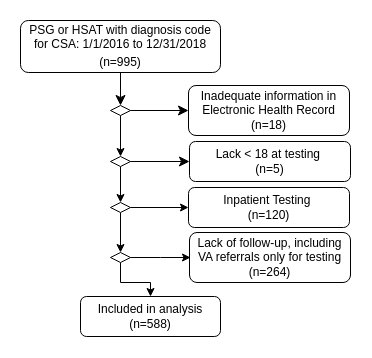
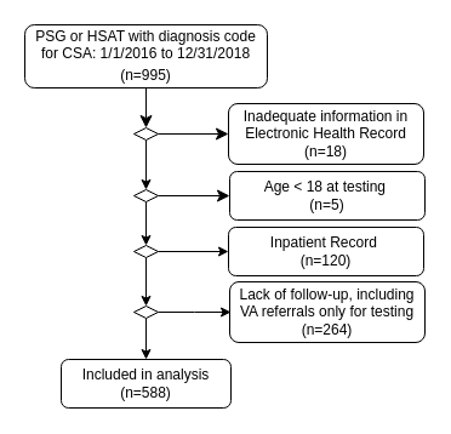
  <mxCell id="0" />
  <mxCell id="1" parent="0" />
  <mxCell id="2" value="" style="rounded=0;html=1;jettySize=auto;orthogonalLoop=1;fontSize=11;endArrow=classic;endFill=1;endSize=8;strokeWidth=1;shadow=0;labelBackgroundColor=none;edgeStyle=orthogonalEdgeStyle;" parent="1" source="3" target="6" edge="1"><mxGeometry relative="1" as="geometry" /></mxCell>
  <mxCell id="3" value="PSG or HSAT with diagnosis code for CSA:&amp;nbsp;1/1/2016 to 12/31/2018 &lt;br&gt;(n=995)&lt;span style=&quot;font-size: medium; text-align: start;&quot;&gt;&lt;/span&gt;" style="rounded=1;whiteSpace=wrap;html=1;fontSize=12;glass=0;strokeWidth=1;shadow=0;" parent="1" vertex="1"><mxGeometry x="20" y="20" width="200" height="52" as="geometry" /></mxCell>
  <mxCell id="4" value="" style="edgeStyle=orthogonalEdgeStyle;rounded=0;html=1;jettySize=auto;orthogonalLoop=1;fontSize=11;endArrow=classic;endFill=1;endSize=8;strokeWidth=1;shadow=0;labelBackgroundColor=none;" parent="1" source="6" target="7" edge="1"><mxGeometry y="10" relative="1" as="geometry"><mxPoint as="offset" /></mxGeometry></mxCell>
  <mxCell id="5" value="" style="edgeStyle=orthogonalEdgeStyle;rounded=0;orthogonalLoop=1;jettySize=auto;html=1;fontSize=12;endArrow=classic;endFill=1;" parent="1" source="6" target="12" edge="1"><mxGeometry relative="1" as="geometry" /></mxCell>
  <mxCell id="6" value="" style="rhombus;whiteSpace=wrap;html=1;shadow=0;fontFamily=Helvetica;fontSize=12;align=center;strokeWidth=1;spacing=6;spacingTop=-4;rounded=0;" parent="1" vertex="1"><mxGeometry x="110" y="105" width="20" height="10" as="geometry" /></mxCell>
  <mxCell id="7" value="&lt;p style=&quot;margin: 0in; font-size: 12px; font-family: Calibri, sans-serif;&quot; align=&quot;center&quot; class=&quot;MsoNoSpacing&quot;&gt;Inadequate information in Electronic Health Record (n=18)&lt;br&gt;&lt;/p&gt;" style="rounded=1;whiteSpace=wrap;html=1;fontSize=12;glass=0;strokeWidth=1;shadow=0;" parent="1" vertex="1"><mxGeometry x="188" y="85" width="161" height="50" as="geometry" /></mxCell>
- <mxCell id="8" value="Included in analysis (n=588)" style="rounded=1;whiteSpace=wrap;html=1;fontSize=12;glass=0;strokeWidth=1;shadow=0;" parent="1" vertex="1"><mxGeometry x="80" y="296" width="140" height="40" as="geometry" /></mxCell>
+ <mxCell id="8" value="Included in analysis (n=588)" style="rounded=1;whiteSpace=wrap;html=1;fontSize=12;glass=0;strokeWidth=1;shadow=0;" parent="1" vertex="1"><mxGeometry x="50" y="296" width="140" height="40" as="geometry" /></mxCell>
  <mxCell id="9" value="&lt;p style=&quot;margin: 0in; font-family: Calibri, sans-serif;&quot; align=&quot;center&quot; class=&quot;MsoNoSpacing&quot;&gt;Lack of follow-up, including VA referrals only for testing (n=264)&lt;/p&gt;" style="rounded=1;whiteSpace=wrap;html=1;fontSize=12;glass=0;strokeWidth=1;shadow=0;" parent="1" vertex="1"><mxGeometry x="189" y="232" width="161" height="50" as="geometry" /></mxCell>
  <mxCell id="10" value="" style="edgeStyle=orthogonalEdgeStyle;rounded=0;html=1;jettySize=auto;orthogonalLoop=1;fontSize=11;endArrow=classic;endFill=1;endSize=8;strokeWidth=1;shadow=0;labelBackgroundColor=none;" parent="1" source="12" target="13" edge="1"><mxGeometry y="10" relative="1" as="geometry"><mxPoint as="offset" /></mxGeometry></mxCell>
  <mxCell id="11" value="" style="edgeStyle=orthogonalEdgeStyle;rounded=0;orthogonalLoop=1;jettySize=auto;html=1;fontSize=12;endArrow=classic;endFill=1;" edge="1" parent="1" source="12" target="20"><mxGeometry relative="1" as="geometry" /></mxCell>
  <mxCell id="12" value="" style="rhombus;whiteSpace=wrap;html=1;shadow=0;fontFamily=Helvetica;fontSize=12;align=center;strokeWidth=1;spacing=6;spacingTop=-4;rounded=0;" parent="1" vertex="1"><mxGeometry x="110" y="156" width="20" height="10" as="geometry" /></mxCell>
- <mxCell id="13" value="&lt;p style=&quot;margin: 0in; font-size: 12px; font-family: Calibri, sans-serif;&quot; align=&quot;center&quot; class=&quot;MsoNoSpacing&quot;&gt;Lack &amp;lt; 18 at testing&amp;nbsp;&lt;/p&gt;&lt;p style=&quot;margin: 0in; font-size: 12px; font-family: Calibri, sans-serif;&quot; align=&quot;center&quot; class=&quot;MsoNoSpacing&quot;&gt;(n=5)&lt;/p&gt;" style="rounded=1;whiteSpace=wrap;html=1;fontSize=12;glass=0;strokeWidth=1;shadow=0;" parent="1" vertex="1"><mxGeometry x="189" y="141" width="161" height="40" as="geometry" /></mxCell>
- <mxCell id="14" value="&lt;p style=&quot;margin: 0in; font-size: 12px; font-family: Calibri, sans-serif;&quot; align=&quot;center&quot; class=&quot;MsoNoSpacing&quot;&gt;Inpatient Testing&amp;nbsp;&lt;/p&gt;&lt;p style=&quot;margin: 0in; font-size: 12px; font-family: Calibri, sans-serif;&quot; align=&quot;center&quot; class=&quot;MsoNoSpacing&quot;&gt;(n=120)&lt;/p&gt;" style="rounded=1;whiteSpace=wrap;html=1;fontSize=12;glass=0;strokeWidth=1;shadow=0;" parent="1" vertex="1"><mxGeometry x="188" y="187" width="161" height="40" as="geometry" /></mxCell>
+ <mxCell id="13" value="&lt;p style=&quot;margin: 0in; font-size: 12px; font-family: Calibri, sans-serif;&quot; align=&quot;center&quot; class=&quot;MsoNoSpacing&quot;&gt;Age &amp;lt; 18 at testing&amp;nbsp;&lt;/p&gt;&lt;p style=&quot;margin: 0in; font-size: 12px; font-family: Calibri, sans-serif;&quot; align=&quot;center&quot; class=&quot;MsoNoSpacing&quot;&gt;(n=5)&lt;/p&gt;" style="rounded=1;whiteSpace=wrap;html=1;fontSize=12;glass=0;strokeWidth=1;shadow=0;" parent="1" vertex="1"><mxGeometry x="189" y="141" width="161" height="40" as="geometry" /></mxCell>
+ <mxCell id="14" value="&lt;p style=&quot;margin: 0in; font-size: 12px; font-family: Calibri, sans-serif;&quot; align=&quot;center&quot; class=&quot;MsoNoSpacing&quot;&gt;Inpatient Record&amp;nbsp;&lt;/p&gt;&lt;p style=&quot;margin: 0in; font-size: 12px; font-family: Calibri, sans-serif;&quot; align=&quot;center&quot; class=&quot;MsoNoSpacing&quot;&gt;(n=120)&lt;/p&gt;" style="rounded=1;whiteSpace=wrap;html=1;fontSize=12;glass=0;strokeWidth=1;shadow=0;" parent="1" vertex="1"><mxGeometry x="188" y="187" width="161" height="40" as="geometry" /></mxCell>
  <mxCell id="15" value="" style="edgeStyle=orthogonalEdgeStyle;rounded=0;orthogonalLoop=1;jettySize=auto;html=1;fontSize=12;endArrow=classic;endFill=1;" edge="1" parent="1" source="17" target="8"><mxGeometry relative="1" as="geometry" /></mxCell>
  <mxCell id="16" value="" style="edgeStyle=orthogonalEdgeStyle;rounded=0;orthogonalLoop=1;jettySize=auto;html=1;fontSize=12;endArrow=classic;endFill=1;" edge="1" parent="1" source="17"><mxGeometry relative="1" as="geometry"><mxPoint x="190" y="257" as="targetPoint" /></mxGeometry></mxCell>
  <mxCell id="17" value="" style="rhombus;whiteSpace=wrap;html=1;shadow=0;fontFamily=Helvetica;fontSize=12;align=center;strokeWidth=1;spacing=6;spacingTop=-4;rounded=0;" vertex="1" parent="1"><mxGeometry x="110" y="252" width="20" height="10" as="geometry" /></mxCell>
  <mxCell id="18" value="" style="edgeStyle=orthogonalEdgeStyle;rounded=0;orthogonalLoop=1;jettySize=auto;html=1;fontSize=12;endArrow=classic;endFill=1;" edge="1" parent="1" source="20" target="14"><mxGeometry relative="1" as="geometry" /></mxCell>
  <mxCell id="19" value="" style="edgeStyle=orthogonalEdgeStyle;rounded=0;orthogonalLoop=1;jettySize=auto;html=1;fontSize=12;endArrow=classic;endFill=1;" edge="1" parent="1" source="20" target="17"><mxGeometry relative="1" as="geometry" /></mxCell>
  <mxCell id="20" value="" style="rhombus;whiteSpace=wrap;html=1;shadow=0;fontFamily=Helvetica;fontSize=12;align=center;strokeWidth=1;spacing=6;spacingTop=-4;rounded=0;" vertex="1" parent="1"><mxGeometry x="110" y="202" width="20" height="10" as="geometry" /></mxCell>
